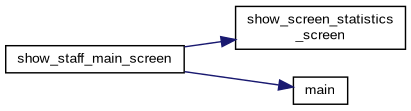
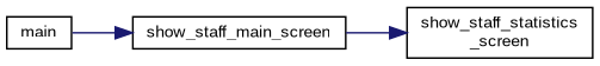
  digraph {
    fontname="Liberation Sans"
    rankdir=RL
    node [color=black fillcolor=white fontname="Liberation Sans" fontsize=10 shape=record style=filled]
    edge [color=midnightblue dir=back fontname="Liberation Sans" fontsize=10 labelfontname=Helvetica labelfontsize=10 style=solid]
-   n1 [height=0.2 label="show_screen_statistics\l_screen" width=0.4]
+   n1 [height=0.2 label="show_staff_statistics\l_screen" width=0.4]
    n2 [height=0.2 label=show_staff_main_screen width=0.4]
    n3 [height=0.2 label=main width=0.4]
    n1 -> n2
-   n3 -> n2
+   n2 -> n3
  }
